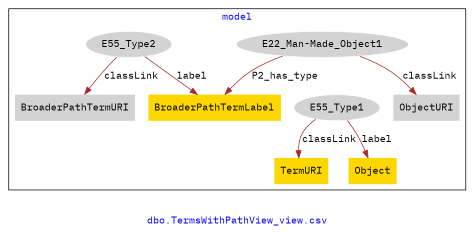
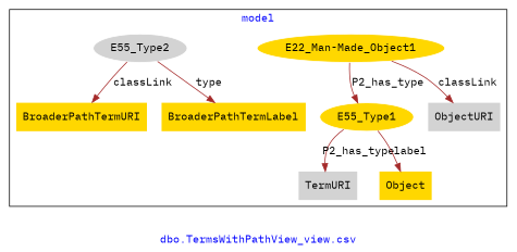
  digraph {
    fontcolor=blue
    fontname="IBM Plex Mono"
    label="dbo.TermsWithPathView_view.csv"
    remincross=true
    node [fillcolor=lightgray fontname="IBM Plex Mono" style=filled shape=plaintext]
    edge [color=brown fontcolor=black fontname="IBM Plex Mono"]
-   n1 [color=white label="E22_Man-Made_Object1" shape=""]
-   n2 [color=white label=E55_Type1 shape=""]
+   n1 [color=white fillcolor=gold label="E22_Man-Made_Object1" shape=""]
+   n2 [color=white fillcolor=gold label=E55_Type1 shape=""]
    n3 [label=ObjectURI]
    n4 [color=white label=E55_Type2 shape=""]
-   n5 [fillcolor=gold label=TermURI]
+   n5 [label=TermURI]
    n6 [fillcolor=gold label=Object]
-   n7 [label=BroaderPathTermURI]
+   n7 [fillcolor=gold label=BroaderPathTermURI]
    n8 [fillcolor=gold label=BroaderPathTermLabel]
    subgraph cluster_1 {
      label=model
      n1
      n2
      n3
      n4
      n5
      n6
      n7
      n8
    }
-   n1 -> n8 [label=P2_has_type]
+   n1 -> n2 [label=P2_has_type]
    n1 -> n3 [label=classLink]
-   n2 -> n5 [label=classLink]
+   n2 -> n5 [label=P2_has_type]
    n2 -> n6 [label=label]
    n4 -> n7 [label=classLink]
-   n4 -> n8 [label=label]
+   n4 -> n8 [label=type]
  }
